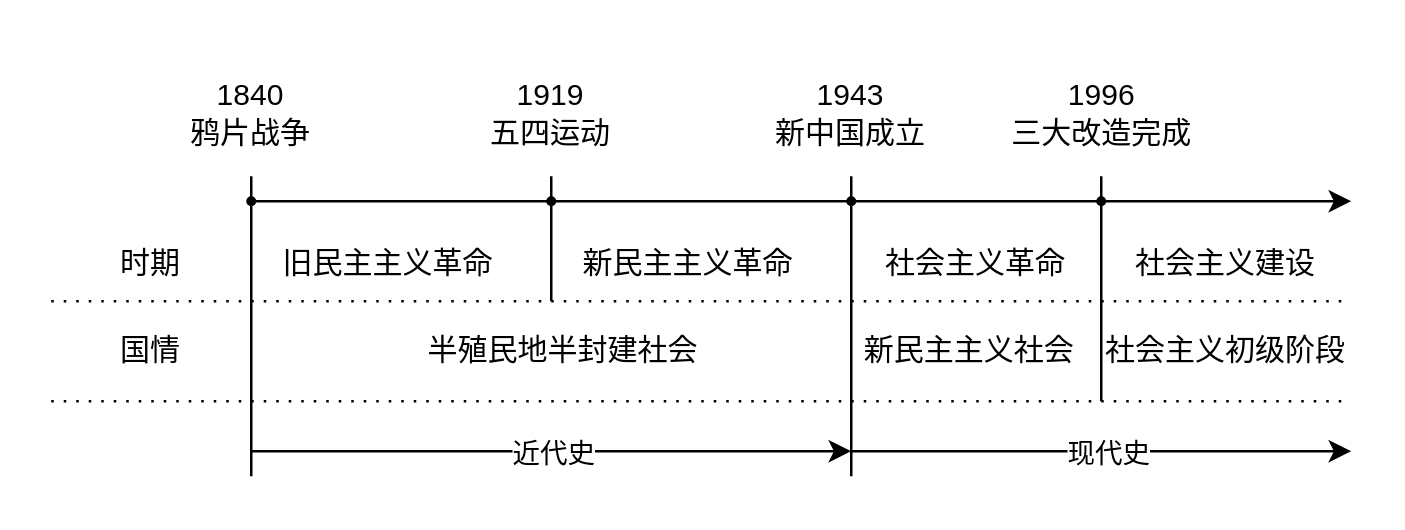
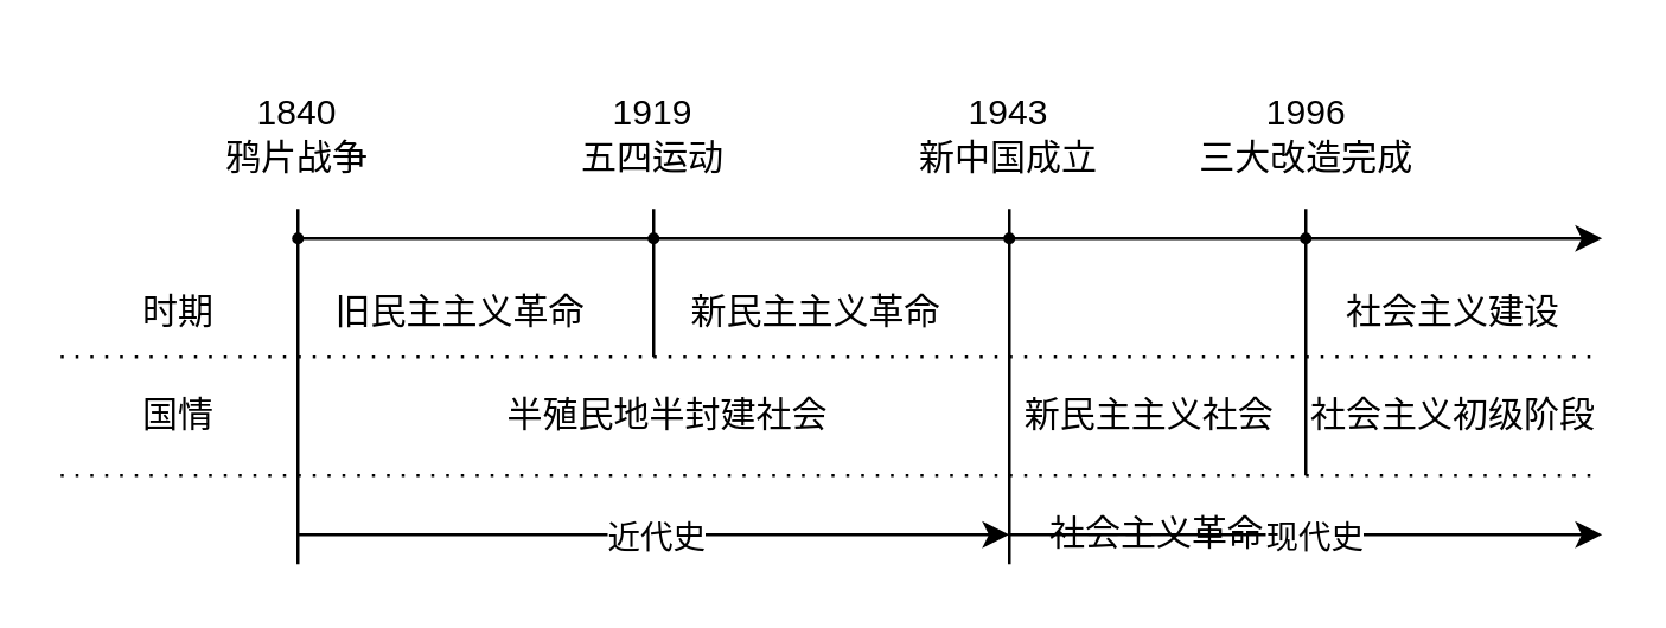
  <mxCell id="0" />
  <mxCell id="1" parent="0" />
  <mxCell id="2" value="" style="endArrow=none;html=1;rounded=0;" edge="1" parent="1"><mxGeometry width="50" height="50" relative="1" as="geometry"><mxPoint x="130" y="90" as="sourcePoint" /><mxPoint x="130" y="90" as="targetPoint" /></mxGeometry></mxCell>
  <mxCell id="3" value="" style="shape=waypoint;sketch=0;size=6;pointerEvents=1;points=[];fillColor=none;resizable=0;rotatable=0;perimeter=centerPerimeter;snapToPoint=1;strokeWidth=0;" vertex="1" parent="1"><mxGeometry x="90" y="70" width="20" height="20" as="geometry" /></mxCell>
  <mxCell id="4" value="" style="shape=waypoint;sketch=0;size=6;pointerEvents=1;points=[];fillColor=none;resizable=0;rotatable=0;perimeter=centerPerimeter;snapToPoint=1;strokeWidth=0;" vertex="1" parent="1"><mxGeometry x="210" y="70" width="20" height="20" as="geometry" /></mxCell>
  <mxCell id="5" value="" style="shape=waypoint;sketch=0;size=6;pointerEvents=1;points=[];fillColor=none;resizable=0;rotatable=0;perimeter=centerPerimeter;snapToPoint=1;strokeWidth=0;" vertex="1" parent="1"><mxGeometry x="330" y="70" width="20" height="20" as="geometry" /></mxCell>
  <mxCell id="6" value="时期" style="text;html=1;strokeColor=none;fillColor=none;align=center;verticalAlign=middle;whiteSpace=wrap;rounded=0;" vertex="1" parent="1"><mxGeometry x="30" y="90" width="60" height="30" as="geometry" /></mxCell>
  <mxCell id="7" value="国情" style="text;html=1;strokeColor=none;fillColor=none;align=center;verticalAlign=middle;whiteSpace=wrap;rounded=0;" vertex="1" parent="1"><mxGeometry x="30" y="125" width="60" height="30" as="geometry" /></mxCell>
  <mxCell id="8" value="1840&lt;br&gt;鸦片战争&lt;br&gt;" style="text;html=1;strokeColor=none;fillColor=none;align=center;verticalAlign=middle;whiteSpace=wrap;rounded=0;" vertex="1" parent="1"><mxGeometry x="60" y="20" width="80" height="50" as="geometry" /></mxCell>
  <mxCell id="9" value="旧民主主义革命" style="text;html=1;strokeColor=none;fillColor=none;align=center;verticalAlign=middle;whiteSpace=wrap;rounded=0;" vertex="1" parent="1"><mxGeometry x="110" y="90" width="90" height="30" as="geometry" /></mxCell>
  <mxCell id="10" value="新民主主义革命" style="text;html=1;strokeColor=none;fillColor=none;align=center;verticalAlign=middle;whiteSpace=wrap;rounded=0;" vertex="1" parent="1"><mxGeometry x="230" y="90" width="90" height="30" as="geometry" /></mxCell>
- <mxCell id="11" value="社会主义革命" style="text;html=1;strokeColor=none;fillColor=none;align=center;verticalAlign=middle;whiteSpace=wrap;rounded=0;" vertex="1" parent="1"><mxGeometry x="350" y="90" width="80" height="30" as="geometry" /></mxCell>
+ <mxCell id="11" value="社会主义革命" style="text;html=1;strokeColor=none;fillColor=none;align=center;verticalAlign=middle;whiteSpace=wrap;rounded=0;" vertex="1" parent="1"><mxGeometry x="350" y="165" width="80" height="30" as="geometry" /></mxCell>
  <mxCell id="12" value="社会主义初级阶段" style="text;html=1;strokeColor=none;fillColor=none;align=center;verticalAlign=middle;whiteSpace=wrap;rounded=0;" vertex="1" parent="1"><mxGeometry x="440" y="130" width="100" height="20" as="geometry" /></mxCell>
  <mxCell id="13" value="" style="endArrow=none;html=1;rounded=0;exitX=0.5;exitY=1;exitDx=0;exitDy=0;" edge="1" parent="1"><mxGeometry width="50" height="50" relative="1" as="geometry"><mxPoint x="100" y="70" as="sourcePoint" /><mxPoint x="100" y="190" as="targetPoint" /></mxGeometry></mxCell>
  <mxCell id="14" value="1919&lt;br&gt;五四运动" style="text;html=1;strokeColor=none;fillColor=none;align=center;verticalAlign=middle;whiteSpace=wrap;rounded=0;" vertex="1" parent="1"><mxGeometry x="190" y="30" width="60" height="30" as="geometry" /></mxCell>
  <mxCell id="15" value="1943&lt;br&gt;新中国成立" style="text;html=1;strokeColor=none;fillColor=none;align=center;verticalAlign=middle;whiteSpace=wrap;rounded=0;" vertex="1" parent="1"><mxGeometry x="305" y="30" width="70" height="30" as="geometry" /></mxCell>
  <mxCell id="16" value="" style="endArrow=none;html=1;rounded=0;exitX=0.5;exitY=1;exitDx=0;exitDy=0;" edge="1" parent="1"><mxGeometry width="50" height="50" relative="1" as="geometry"><mxPoint x="220" y="70" as="sourcePoint" /><mxPoint x="220" y="120" as="targetPoint" /></mxGeometry></mxCell>
  <mxCell id="17" value="" style="endArrow=none;html=1;rounded=0;exitX=0.5;exitY=1;exitDx=0;exitDy=0;" edge="1" parent="1"><mxGeometry width="50" height="50" relative="1" as="geometry"><mxPoint x="340" y="70" as="sourcePoint" /><mxPoint x="340" y="190" as="targetPoint" /></mxGeometry></mxCell>
  <mxCell id="18" value="" style="endArrow=none;html=1;rounded=0;exitDx=0;exitDy=0;" edge="1" parent="1" source="24"><mxGeometry width="50" height="50" relative="1" as="geometry"><mxPoint x="440" y="70" as="sourcePoint" /><mxPoint x="440" y="160" as="targetPoint" /></mxGeometry></mxCell>
  <mxCell id="19" value="1996&lt;br&gt;三大改造完成" style="text;html=1;strokeColor=none;fillColor=none;align=center;verticalAlign=middle;whiteSpace=wrap;rounded=0;" vertex="1" parent="1"><mxGeometry x="402.5" y="30" width="75" height="30" as="geometry" /></mxCell>
  <mxCell id="20" value="社会主义建设" style="text;html=1;strokeColor=none;fillColor=none;align=center;verticalAlign=middle;whiteSpace=wrap;rounded=0;" vertex="1" parent="1"><mxGeometry x="450" y="95" width="80" height="20" as="geometry" /></mxCell>
  <mxCell id="21" value="半殖民地半封建社会" style="text;html=1;strokeColor=none;fillColor=none;align=center;verticalAlign=middle;whiteSpace=wrap;rounded=0;" vertex="1" parent="1"><mxGeometry x="170" y="125" width="110" height="30" as="geometry" /></mxCell>
  <mxCell id="22" value="新民主主义社会" style="text;html=1;strokeColor=none;fillColor=none;align=center;verticalAlign=middle;whiteSpace=wrap;rounded=0;" vertex="1" parent="1"><mxGeometry x="340" y="130" width="95" height="20" as="geometry" /></mxCell>
  <mxCell id="23" value="" style="endArrow=none;html=1;rounded=0;exitX=0.5;exitY=1;exitDx=0;exitDy=0;" edge="1" parent="1" target="24"><mxGeometry width="50" height="50" relative="1" as="geometry"><mxPoint x="440" y="70" as="sourcePoint" /><mxPoint x="440" y="240" as="targetPoint" /></mxGeometry></mxCell>
  <mxCell id="24" value="" style="shape=waypoint;sketch=0;size=6;pointerEvents=1;points=[];fillColor=none;resizable=0;rotatable=0;perimeter=centerPerimeter;snapToPoint=1;strokeWidth=0;" vertex="1" parent="1"><mxGeometry x="430" y="70" width="20" height="20" as="geometry" /></mxCell>
  <mxCell id="25" value="" style="endArrow=classic;html=1;rounded=0;" edge="1" parent="1"><mxGeometry relative="1" as="geometry"><mxPoint x="100" y="180" as="sourcePoint" /><mxPoint x="340" y="180" as="targetPoint" /></mxGeometry></mxCell>
  <mxCell id="26" value="近代史" style="edgeLabel;resizable=0;html=1;align=center;verticalAlign=middle;" connectable="0" vertex="1" parent="25"><mxGeometry relative="1" as="geometry" /></mxCell>
  <mxCell id="27" value="" style="endArrow=classic;html=1;rounded=0;" edge="1" parent="1"><mxGeometry relative="1" as="geometry"><mxPoint x="340" y="180" as="sourcePoint" /><mxPoint x="540" y="180" as="targetPoint" /></mxGeometry></mxCell>
  <mxCell id="28" value="现代史" style="edgeLabel;html=1;align=center;verticalAlign=middle;resizable=0;points=[];" vertex="1" connectable="0" parent="27"><mxGeometry x="0.02" relative="1" as="geometry"><mxPoint as="offset" /></mxGeometry></mxCell>
  <mxCell id="29" value="" style="endArrow=classic;html=1;rounded=0;" edge="1" parent="1"><mxGeometry width="50" height="50" relative="1" as="geometry"><mxPoint x="100" y="80" as="sourcePoint" /><mxPoint x="540" y="80" as="targetPoint" /></mxGeometry></mxCell>
  <mxCell id="30" value="" style="endArrow=none;dashed=1;html=1;dashPattern=1 4;strokeWidth=1;rounded=0;" edge="1" parent="1"><mxGeometry width="50" height="50" relative="1" as="geometry"><mxPoint x="20" y="120" as="sourcePoint" /><mxPoint x="540" y="120" as="targetPoint" /></mxGeometry></mxCell>
  <mxCell id="31" value="" style="endArrow=none;dashed=1;html=1;dashPattern=1 4;strokeWidth=1;rounded=0;" edge="1" parent="1"><mxGeometry width="50" height="50" relative="1" as="geometry"><mxPoint x="20" y="160" as="sourcePoint" /><mxPoint x="540" y="160" as="targetPoint" /></mxGeometry></mxCell>
